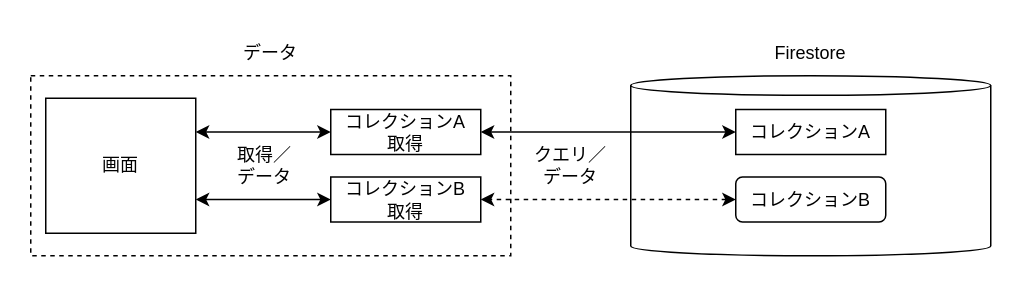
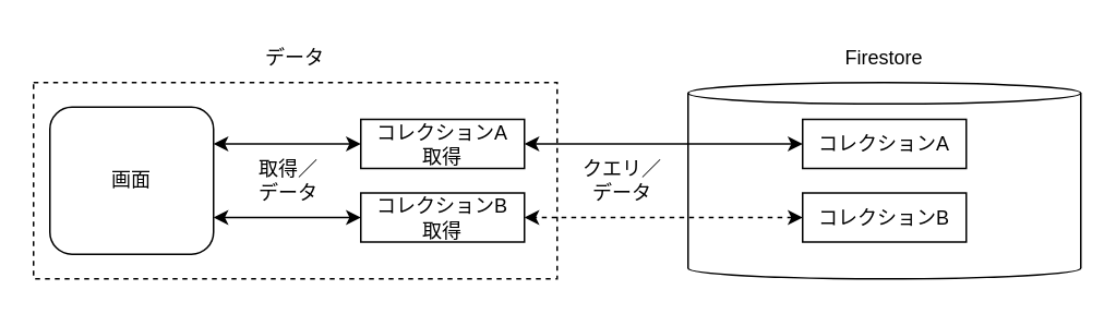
  <mxCell id="0" />
  <mxCell id="1" parent="0" />
  <mxCell id="2" value="" style="rounded=0;whiteSpace=wrap;html=1;fillColor=none;dashed=1;" parent="1" vertex="1"><mxGeometry x="20" y="50" width="320" height="120" as="geometry" /></mxCell>
  <mxCell id="3" value="データ" style="text;html=1;strokeColor=none;fillColor=none;align=center;verticalAlign=middle;whiteSpace=wrap;rounded=0;" parent="1" vertex="1"><mxGeometry x="120" y="20" width="120" height="30" as="geometry" /></mxCell>
- <mxCell id="4" value="画面" style="rounded=0;whiteSpace=wrap;html=1;fillColor=none;" parent="1" vertex="1"><mxGeometry x="30" y="65" width="100" height="90" as="geometry" /></mxCell>
+ <mxCell id="4" value="画面" style="whiteSpace=wrap;html=1;fillColor=none;rounded=1;" parent="1" vertex="1"><mxGeometry x="30" y="65" width="100" height="90" as="geometry" /></mxCell>
  <mxCell id="5" value="" style="shape=cylinder3;whiteSpace=wrap;html=1;boundedLbl=1;backgroundOutline=1;size=6.5;fillColor=none;" parent="1" vertex="1"><mxGeometry x="420" y="50" width="240" height="120" as="geometry" /></mxCell>
  <mxCell id="6" value="コレクションA" style="rounded=0;whiteSpace=wrap;html=1;fillColor=none;" parent="1" vertex="1"><mxGeometry x="490" y="72.5" width="100" height="30" as="geometry" /></mxCell>
- <mxCell id="7" value="コレクションB" style="whiteSpace=wrap;html=1;fillColor=none;rounded=1;" parent="1" vertex="1"><mxGeometry x="490" y="117.5" width="100" height="30" as="geometry" /></mxCell>
+ <mxCell id="7" value="コレクションB" style="rounded=0;whiteSpace=wrap;html=1;fillColor=none;" parent="1" vertex="1"><mxGeometry x="490" y="117.5" width="100" height="30" as="geometry" /></mxCell>
  <mxCell id="8" value="Firestore" style="text;html=1;strokeColor=none;fillColor=none;align=center;verticalAlign=middle;whiteSpace=wrap;rounded=0;" parent="1" vertex="1"><mxGeometry x="480" y="20" width="120" height="30" as="geometry" /></mxCell>
  <mxCell id="9" value="" style="endArrow=classic;html=1;entryX=0;entryY=0.5;entryDx=0;entryDy=0;startArrow=classic;startFill=1;exitX=1;exitY=0.25;exitDx=0;exitDy=0;" parent="1" source="4" target="15" edge="1"><mxGeometry width="50" height="50" relative="1" as="geometry"><mxPoint x="160" y="95" as="sourcePoint" /><mxPoint x="230" y="95" as="targetPoint" /></mxGeometry></mxCell>
  <mxCell id="10" value="取得／&lt;br&gt;データ" style="text;html=1;strokeColor=none;fillColor=none;align=center;verticalAlign=middle;whiteSpace=wrap;rounded=0;" parent="1" vertex="1"><mxGeometry x="146" y="95" width="60" height="30" as="geometry" /></mxCell>
  <mxCell id="11" value="" style="endArrow=classic;html=1;exitX=1;exitY=0.5;exitDx=0;exitDy=0;entryX=0;entryY=0.5;entryDx=0;entryDy=0;startArrow=classic;startFill=1;" parent="1" source="15" target="6" edge="1"><mxGeometry width="50" height="50" relative="1" as="geometry"><mxPoint x="330" y="95" as="sourcePoint" /><mxPoint x="430" y="95" as="targetPoint" /></mxGeometry></mxCell>
  <mxCell id="12" value="クエリ／データ" style="text;html=1;strokeColor=none;fillColor=none;align=center;verticalAlign=middle;whiteSpace=wrap;rounded=0;" parent="1" vertex="1"><mxGeometry x="350" y="95" width="60" height="30" as="geometry" /></mxCell>
  <mxCell id="13" value="" style="endArrow=classic;html=1;exitX=0;exitY=0.5;exitDx=0;exitDy=0;entryX=1;entryY=0.5;entryDx=0;entryDy=0;startArrow=classic;startFill=1;dashed=1;" parent="1" source="7" target="16" edge="1"><mxGeometry width="50" height="50" relative="1" as="geometry"><mxPoint x="430" y="125" as="sourcePoint" /><mxPoint x="330" y="125" as="targetPoint" /></mxGeometry></mxCell>
  <mxCell id="14" value="" style="endArrow=classic;html=1;exitX=0;exitY=0.5;exitDx=0;exitDy=0;entryX=1;entryY=0.75;entryDx=0;entryDy=0;startArrow=classic;startFill=1;" parent="1" source="16" target="4" edge="1"><mxGeometry width="50" height="50" relative="1" as="geometry"><mxPoint x="230" y="125" as="sourcePoint" /><mxPoint x="160" y="280" as="targetPoint" /></mxGeometry></mxCell>
  <mxCell id="15" value="コレクションA&lt;br&gt;取得" style="rounded=0;whiteSpace=wrap;html=1;fillColor=none;" vertex="1" parent="1"><mxGeometry x="220" y="72.5" width="100" height="30" as="geometry" /></mxCell>
  <mxCell id="16" value="コレクションB&lt;br&gt;取得" style="rounded=0;whiteSpace=wrap;html=1;fillColor=none;" vertex="1" parent="1"><mxGeometry x="220" y="117.5" width="100" height="30" as="geometry" /></mxCell>
